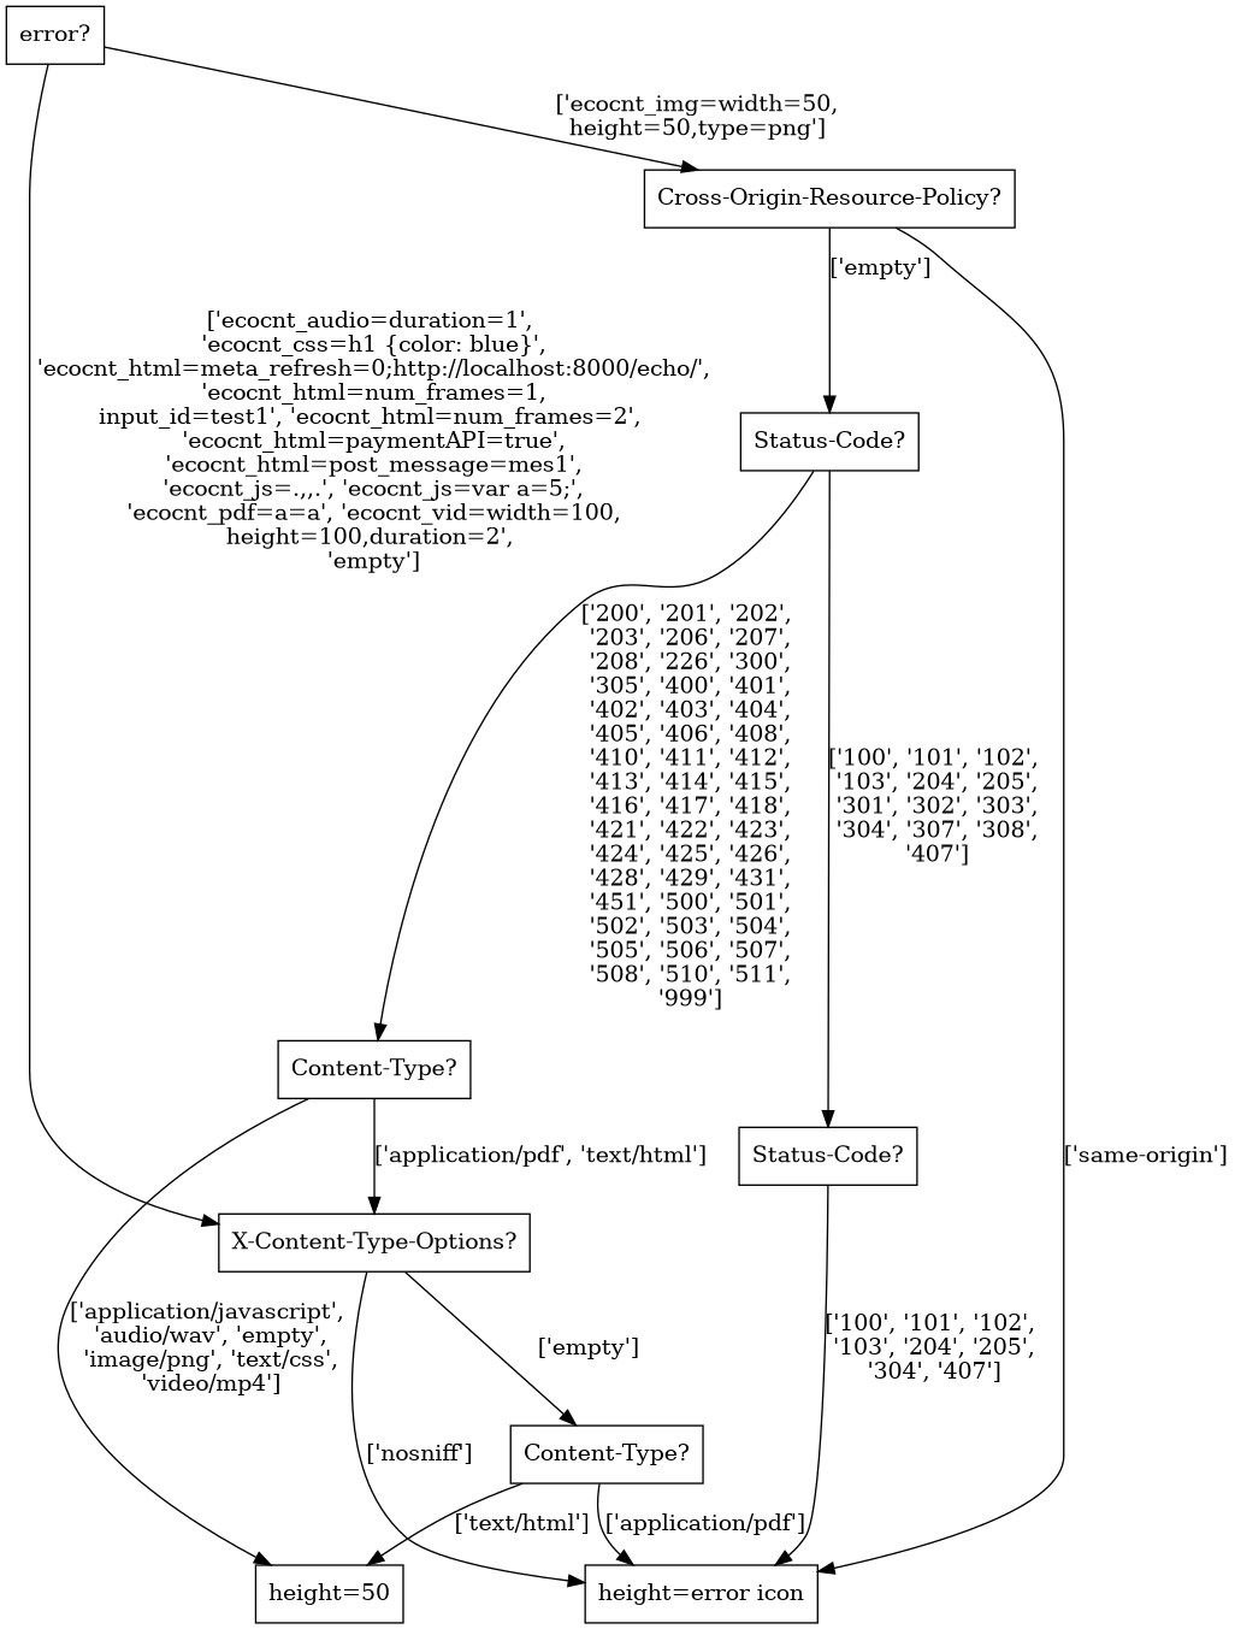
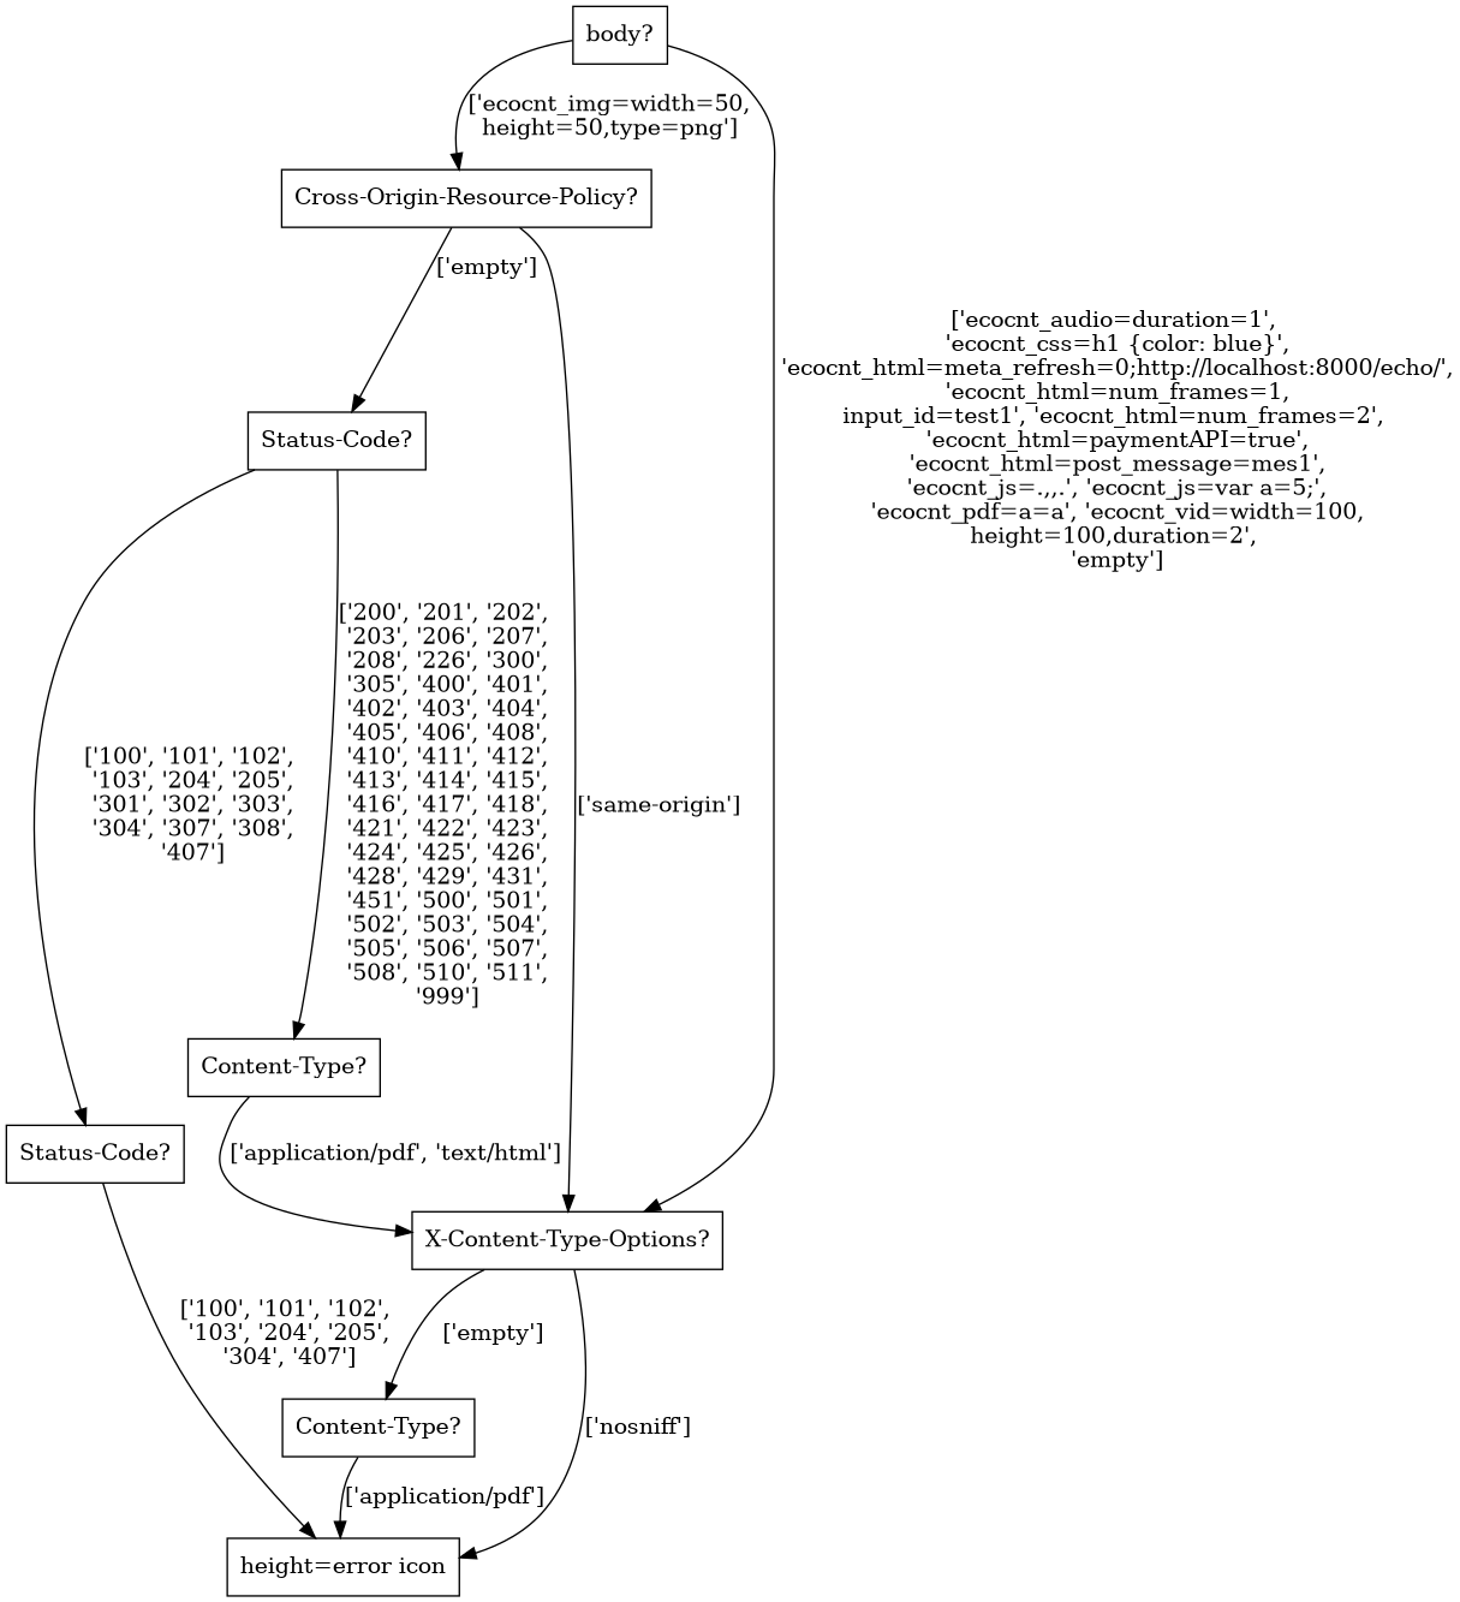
  digraph {
    node [shape=box]
-   n1 [label="error?"]
+   n1 [label="body?"]
    n2 [label="Cross-Origin-Resource-Policy?"]
    n3 [label="X-Content-Type-Options?"]
    n4 [label="height=error icon"]
    n5 [label="Status-Code?"]
    n6 [label="Content-Type?"]
    n7 [label="Status-Code?"]
-   n8 [label="height=50"]
    n9 [label="Content-Type?"]
    n1 -> n2 [label="['ecocnt_img=width=50,\nheight=50,type=png']"]
    n1 -> n3 [label="['ecocnt_audio=duration=1',\n 'ecocnt_css=h1 {color: blue}',\n 'ecocnt_html=meta_refresh=0;http://localhost:8000/echo/',\n 'ecocnt_html=num_frames=1,\ninput_id=test1', 'ecocnt_html=num_frames=2',\n 'ecocnt_html=paymentAPI=true',\n 'ecocnt_html=post_message=mes1',\n 'ecocnt_js=.,,.', 'ecocnt_js=var a=5;',\n 'ecocnt_pdf=a=a', 'ecocnt_vid=width=100,\nheight=100,duration=2',\n 'empty']"]
-   n2 -> n4 [label="['same-origin']"]
+   n2 -> n3 [label="['same-origin']"]
    n2 -> n5 [label="['empty']"]
    n3 -> n4 [label="['nosniff']"]
    n3 -> n9 [label="['empty']"]
    n5 -> n6 [label="['200', '201', '202',\n '203', '206', '207',\n '208', '226', '300',\n '305', '400', '401',\n '402', '403', '404',\n '405', '406', '408',\n '410', '411', '412',\n '413', '414', '415',\n '416', '417', '418',\n '421', '422', '423',\n '424', '425', '426',\n '428', '429', '431',\n '451', '500', '501',\n '502', '503', '504',\n '505', '506', '507',\n '508', '510', '511',\n '999']"]
    n5 -> n7 [label="['100', '101', '102',\n '103', '204', '205',\n '301', '302', '303',\n '304', '307', '308',\n '407']"]
    n6 -> n3 [label="['application/pdf', 'text/html']"]
-   n6 -> n8 [label="['application/javascript',\n 'audio/wav', 'empty',\n 'image/png', 'text/css',\n 'video/mp4']"]
    n7 -> n4 [label="['100', '101', '102',\n '103', '204', '205',\n '304', '407']"]
    n9 -> n4 [label="['application/pdf']"]
-   n9 -> n8 [label="['text/html']"]
  }
